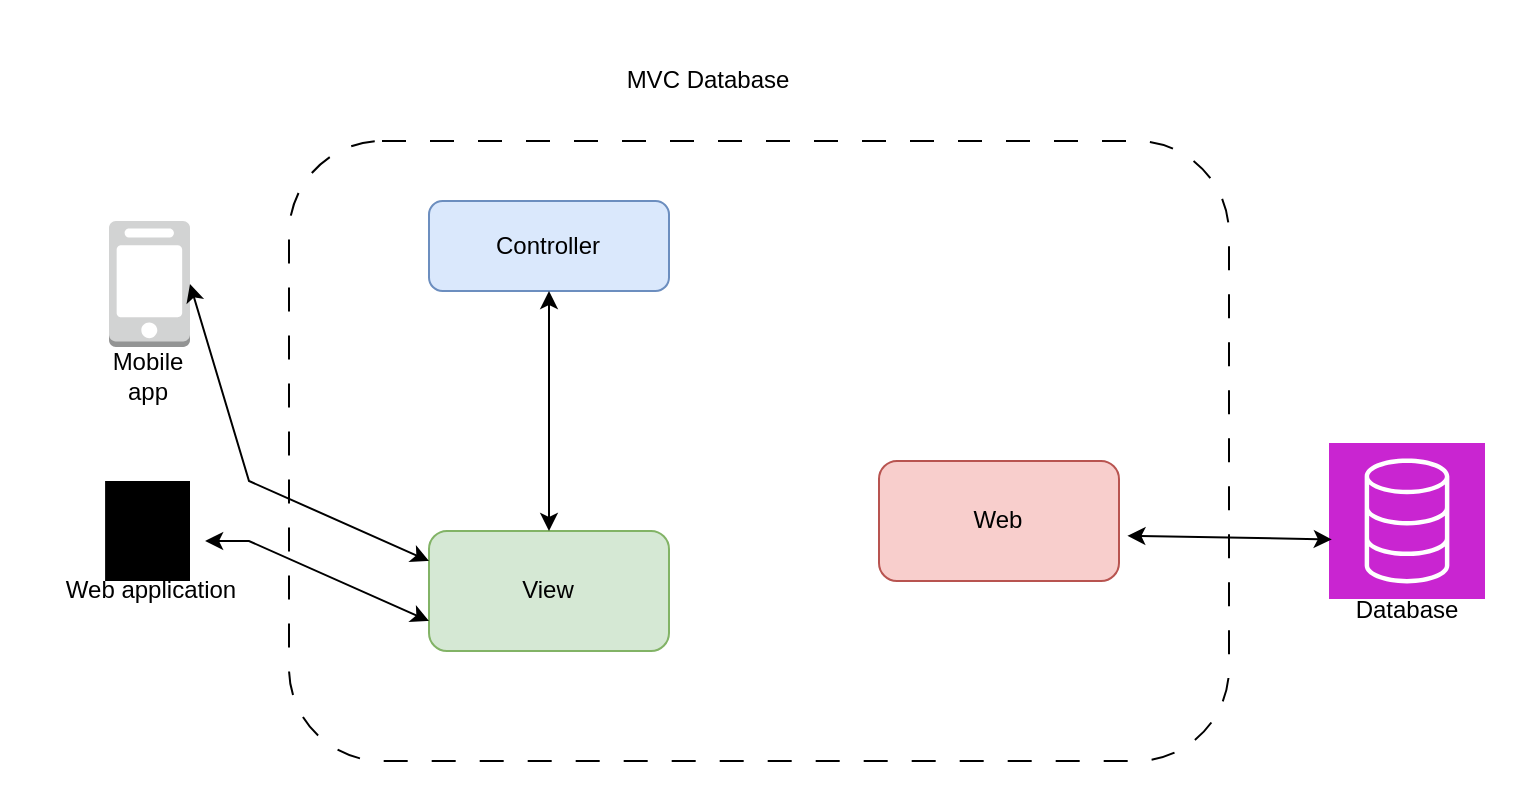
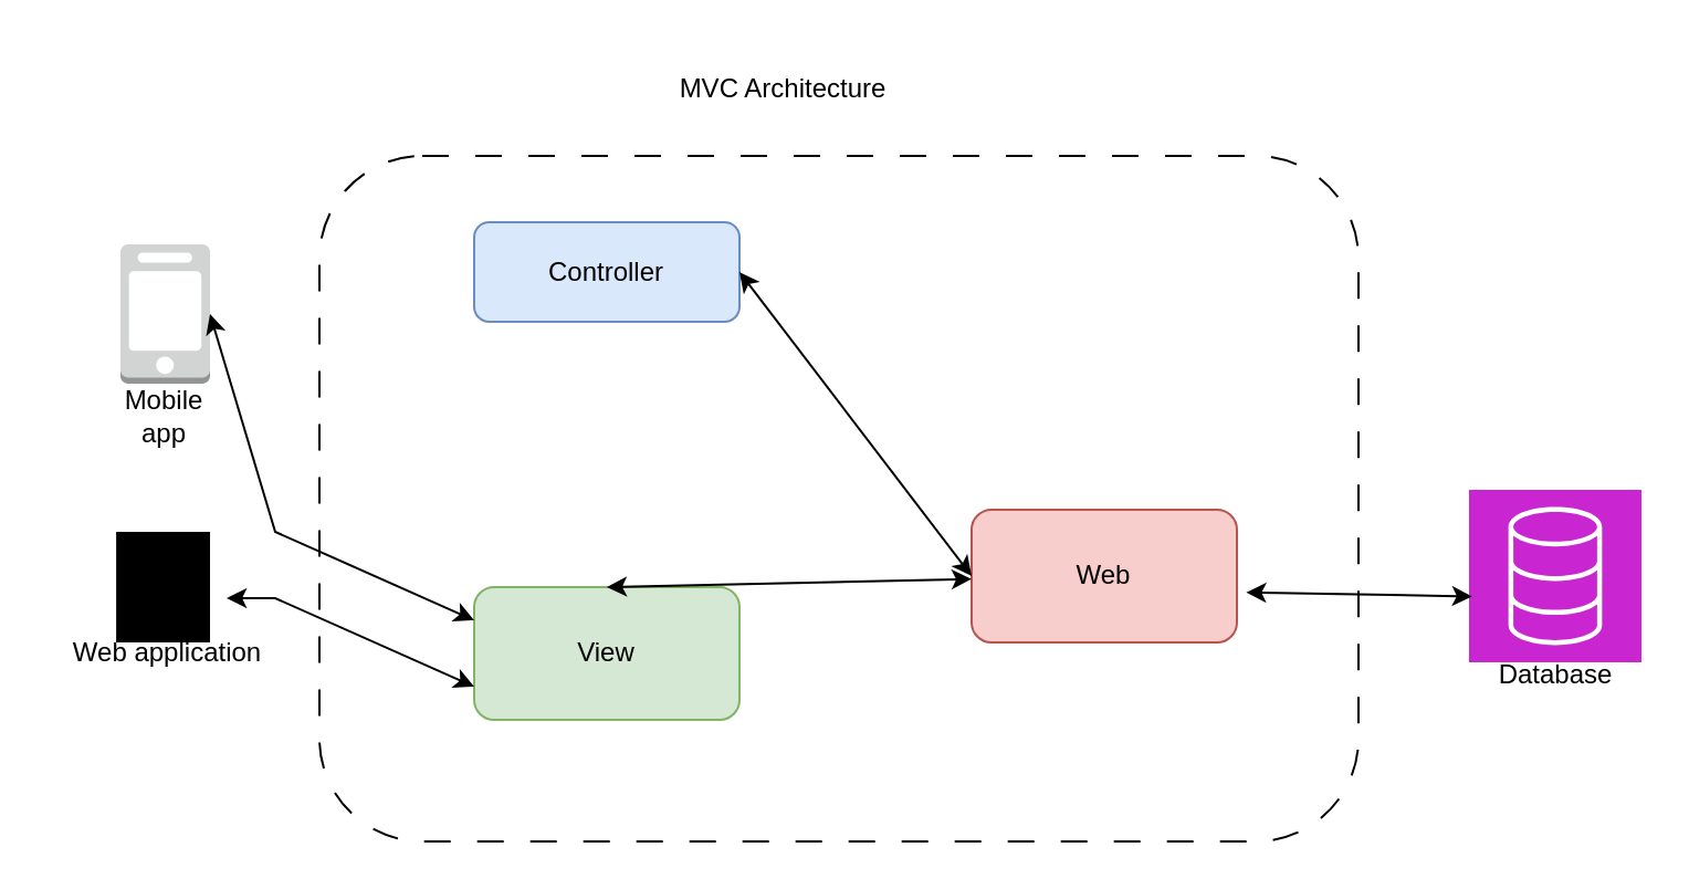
  <mxCell id="0" />
  <mxCell id="1" parent="0" />
  <mxCell id="2" value="" style="rounded=1;whiteSpace=wrap;html=1;dashed=1;dashPattern=12 12;" vertex="1" parent="1"><mxGeometry x="144" y="70" width="470" height="310" as="geometry" /></mxCell>
  <mxCell id="3" value="" style="sketch=0;points=[[0,0,0],[0.25,0,0],[0.5,0,0],[0.75,0,0],[1,0,0],[0,1,0],[0.25,1,0],[0.5,1,0],[0.75,1,0],[1,1,0],[0,0.25,0],[0,0.5,0],[0,0.75,0],[1,0.25,0],[1,0.5,0],[1,0.75,0]];outlineConnect=0;fontColor=#232F3E;fillColor=#C925D1;strokeColor=#ffffff;dashed=0;verticalLabelPosition=bottom;verticalAlign=top;align=center;html=1;fontSize=12;fontStyle=0;aspect=fixed;shape=mxgraph.aws4.resourceIcon;resIcon=mxgraph.aws4.database;" vertex="1" parent="1"><mxGeometry x="664" y="221" width="78" height="78" as="geometry" /></mxCell>
  <mxCell id="4" value="Database" style="text;html=1;align=center;verticalAlign=middle;resizable=0;points=[];autosize=1;strokeColor=none;fillColor=none;" vertex="1" parent="1"><mxGeometry x="668" y="290" width="70" height="30" as="geometry" /></mxCell>
  <mxCell id="5" value="" style="endArrow=classic;startArrow=classic;html=1;rounded=0;exitX=1.035;exitY=0.623;exitDx=0;exitDy=0;exitPerimeter=0;entryX=0.018;entryY=0.618;entryDx=0;entryDy=0;entryPerimeter=0;" edge="1" parent="1" source="6" target="3"><mxGeometry width="50" height="50" relative="1" as="geometry"><mxPoint x="484" y="270" as="sourcePoint" /><mxPoint x="724" y="270" as="targetPoint" /></mxGeometry></mxCell>
  <mxCell id="6" value="Web " style="rounded=1;whiteSpace=wrap;html=1;fillColor=#f8cecc;strokeColor=#b85450;" vertex="1" parent="1"><mxGeometry x="439" y="230" width="120" height="60" as="geometry" /></mxCell>
  <mxCell id="7" value="Controller" style="rounded=1;whiteSpace=wrap;html=1;fillColor=#dae8fc;strokeColor=#6c8ebf;" vertex="1" parent="1"><mxGeometry x="214" y="100" width="120" height="45" as="geometry" /></mxCell>
+ <mxCell id="8" value="" style="endArrow=classic;startArrow=classic;html=1;rounded=0;exitX=1;exitY=0.5;exitDx=0;exitDy=0;entryX=0;entryY=0.5;entryDx=0;entryDy=0;" edge="1" parent="1" source="7" target="6"><mxGeometry width="50" height="50" relative="1" as="geometry"><mxPoint x="374" y="270" as="sourcePoint" /><mxPoint x="424" y="220" as="targetPoint" /></mxGeometry></mxCell>
  <mxCell id="9" value="View" style="rounded=1;whiteSpace=wrap;html=1;fillColor=#d5e8d4;strokeColor=#82b366;" vertex="1" parent="1"><mxGeometry x="214" y="265" width="120" height="60" as="geometry" /></mxCell>
- <mxCell id="10" value="" style="endArrow=classic;startArrow=classic;html=1;rounded=0;entryX=0.5;entryY=1;entryDx=0;entryDy=0;exitX=0.5;exitY=0;exitDx=0;exitDy=0;" edge="1" parent="1" source="9" target="7"><mxGeometry width="50" height="50" relative="1" as="geometry"><mxPoint x="374" y="430" as="sourcePoint" /><mxPoint x="424" y="380" as="targetPoint" /></mxGeometry></mxCell>
+ <mxCell id="10" value="" style="endArrow=classic;startArrow=classic;html=1;rounded=0;exitX=0.5;exitY=0;exitDx=0;exitDy=0;" edge="1" parent="1" source="9" target="6"><mxGeometry width="50" height="50" relative="1" as="geometry"><mxPoint x="374" y="430" as="sourcePoint" /><mxPoint x="424" y="380" as="targetPoint" /></mxGeometry></mxCell>
  <mxCell id="11" value="" style="outlineConnect=0;dashed=0;verticalLabelPosition=bottom;verticalAlign=top;align=center;html=1;shape=mxgraph.aws3.mobile_client;fillColor=#D2D3D3;gradientColor=none;" vertex="1" parent="1"><mxGeometry x="54" y="110" width="40.5" height="63" as="geometry" /></mxCell>
  <mxCell id="12" value="Mobile app" style="text;html=1;align=center;verticalAlign=middle;whiteSpace=wrap;rounded=0;" vertex="1" parent="1"><mxGeometry x="44" y="173" width="60" height="30" as="geometry" /></mxCell>
  <mxCell id="13" value="" style="sketch=0;verticalLabelPosition=bottom;sketch=0;aspect=fixed;html=1;verticalAlign=top;strokeColor=none;fillColor=#000000;align=center;outlineConnect=0;pointerEvents=1;shape=mxgraph.citrix2.citrix_remote_pc;" vertex="1" parent="1"><mxGeometry x="52.05" y="240" width="42.455" height="50" as="geometry" /></mxCell>
  <mxCell id="14" value="" style="endArrow=classic;startArrow=classic;html=1;rounded=0;entryX=1;entryY=0.5;entryDx=0;entryDy=0;entryPerimeter=0;exitX=0;exitY=0.25;exitDx=0;exitDy=0;" edge="1" parent="1" source="9" target="11"><mxGeometry width="50" height="50" relative="1" as="geometry"><mxPoint x="374" y="310" as="sourcePoint" /><mxPoint x="424" y="260" as="targetPoint" /><Array as="points"><mxPoint x="124" y="240" /></Array></mxGeometry></mxCell>
  <mxCell id="15" value="" style="endArrow=classic;startArrow=classic;html=1;rounded=0;entryX=1.178;entryY=0.6;entryDx=0;entryDy=0;entryPerimeter=0;exitX=0;exitY=0.75;exitDx=0;exitDy=0;" edge="1" parent="1" source="9" target="13"><mxGeometry width="50" height="50" relative="1" as="geometry"><mxPoint x="374" y="310" as="sourcePoint" /><mxPoint x="424" y="260" as="targetPoint" /><Array as="points"><mxPoint x="124" y="270" /></Array></mxGeometry></mxCell>
  <mxCell id="16" value="Web application" style="text;html=1;align=center;verticalAlign=middle;resizable=0;points=[];autosize=1;strokeColor=none;fillColor=none;" vertex="1" parent="1"><mxGeometry x="20.23" y="280" width="110" height="30" as="geometry" /></mxCell>
- <mxCell id="17" value="MVC Database" style="text;html=1;align=center;verticalAlign=middle;whiteSpace=wrap;rounded=0;" vertex="1" parent="1"><mxGeometry x="204" y="20" width="300" height="40" as="geometry" /></mxCell>
+ <mxCell id="17" value="MVC Architecture" style="text;html=1;align=center;verticalAlign=middle;whiteSpace=wrap;rounded=0;" vertex="1" parent="1"><mxGeometry x="204" y="20" width="300" height="40" as="geometry" /></mxCell>
